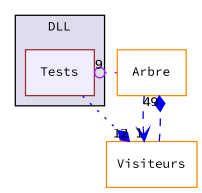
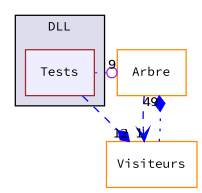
  digraph {
    compound=true
    fontname="Source Code Pro"
    node [color=darkorange fontname="Source Code Pro" fontsize=10 shape=box style=filled]
    edge [arrowhead=diamond color=blue fontname="Source Code Pro" labeldistance=1.5 labelfontname=Helvetica labelfontsize=10 style=dotted]
    n1 [color=brown fillcolor="#eeeeff" label=Tests pencolor=black]
    n2 [fillcolor=white label=Arbre]
    n3 [label=Visiteurs style=""]
    subgraph cluster_1 {
      bgcolor="#ddddee"
      fontsize=10
      label=DLL
      pencolor=black
      n1
    }
-   n2 -> n1 [arrowhead=odot color=purple headlabel=9]
-   n1 -> n3 [headlabel=12]
+   n1 -> n2 [arrowhead=odot color=purple headlabel=9]
+   n1 -> n3 [headlabel=12 style=dashed]
    n2 -> n3 [arrowhead=vee headlabel=1 style=dashed]
-   n3 -> n2 [headlabel=49 style=dashed]
+   n3 -> n2 [headlabel=49]
  }
